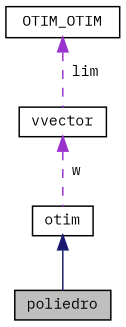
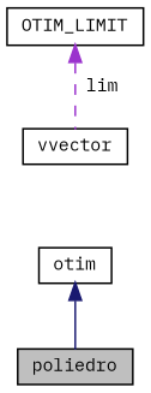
  digraph {
    fontname="IBM Plex Mono"
    node [color=black fillcolor=white fontname="IBM Plex Mono" fontsize=10 shape=record style=filled]
    edge [color=darkorchid3 dir=back fontname="IBM Plex Mono" fontsize=10 labelfontname=Helvetica labelfontsize=10 style=dashed]
    n1 [fillcolor=grey75 fontcolor=black height=0.2 label=poliedro width=0.4]
    n2 [height=0.2 label=otim width=0.4]
-   n3 [height=0.2 label=OTIM_OTIM width=0.4]
+   n3 [height=0.2 label=OTIM_LIMIT width=0.4]
    n4 [height=0.2 label=vvector width=0.4]
    n2 -> n1 [color=midnightblue style=solid]
    n3 -> n4 [label=" lim"]
-   n4 -> n2 [label=" w"]
  }
